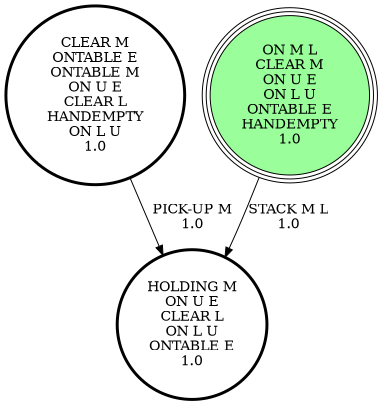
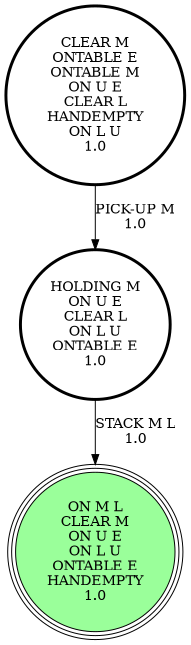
  digraph {
    node [penwidth=3 shape=circle]
    "CLEAR M\nONTABLE E\nONTABLE M\nON U E\nCLEAR L\nHANDEMPTY\nON L U\n1.0\n"
    "HOLDING M\nON U E\nCLEAR L\nON L U\nONTABLE E\n1.0\n"
    "ON M L\nCLEAR M\nON U E\nON L U\nONTABLE E\nHANDEMPTY\n1.0\n" [fillcolor=palegreen1 peripheries=3 style=filled penwidth=""]
    "CLEAR M\nONTABLE E\nONTABLE M\nON U E\nCLEAR L\nHANDEMPTY\nON L U\n1.0\n" -> "HOLDING M\nON U E\nCLEAR L\nON L U\nONTABLE E\n1.0\n" [label="PICK-UP M\n1.0\n"]
-   "ON M L\nCLEAR M\nON U E\nON L U\nONTABLE E\nHANDEMPTY\n1.0\n" -> "HOLDING M\nON U E\nCLEAR L\nON L U\nONTABLE E\n1.0\n" [label="STACK M L\n1.0\n"]
+   "HOLDING M\nON U E\nCLEAR L\nON L U\nONTABLE E\n1.0\n" -> "ON M L\nCLEAR M\nON U E\nON L U\nONTABLE E\nHANDEMPTY\n1.0\n" [label="STACK M L\n1.0\n"]
  }
